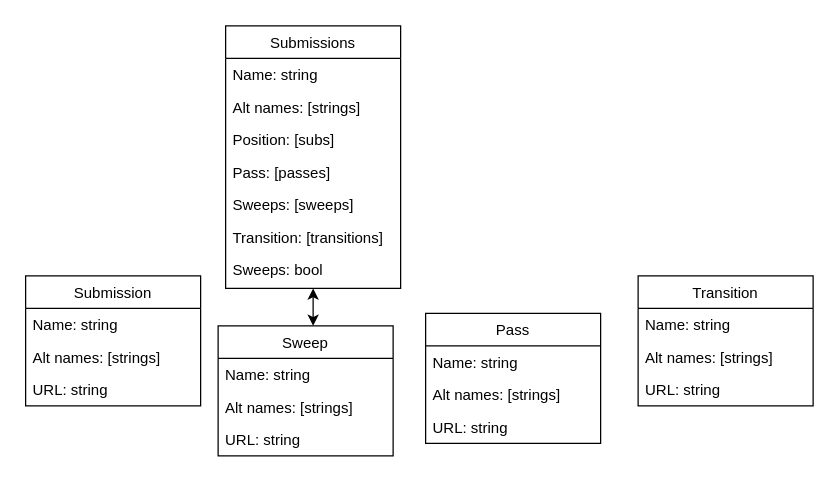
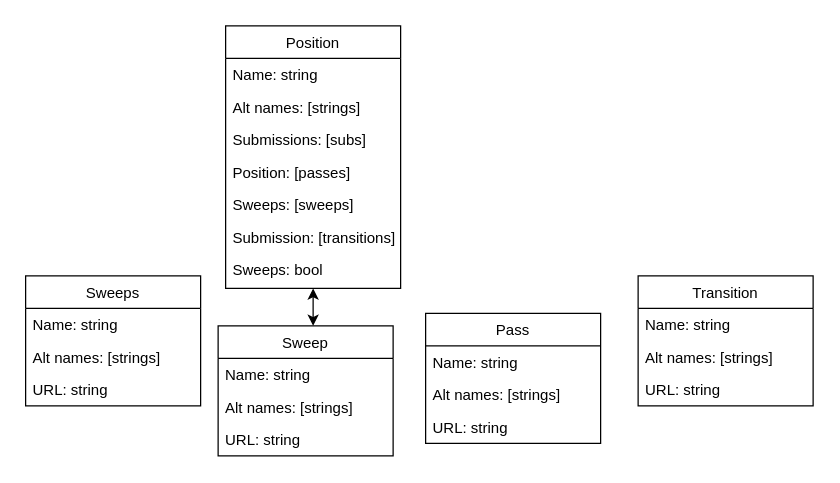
  <mxCell id="0" />
  <mxCell id="1" parent="0" />
- <mxCell id="2" value="Submissions" style="swimlane;fontStyle=0;childLayout=stackLayout;horizontal=1;startSize=26;fillColor=none;horizontalStack=0;resizeParent=1;resizeParentMax=0;resizeLast=0;collapsible=1;marginBottom=0;" vertex="1" parent="1"><mxGeometry x="180" y="20" width="140" height="210" as="geometry" /></mxCell>
+ <mxCell id="2" value="Position" style="swimlane;fontStyle=0;childLayout=stackLayout;horizontal=1;startSize=26;fillColor=none;horizontalStack=0;resizeParent=1;resizeParentMax=0;resizeLast=0;collapsible=1;marginBottom=0;" vertex="1" parent="1"><mxGeometry x="180" y="20" width="140" height="210" as="geometry" /></mxCell>
  <mxCell id="3" value="Name: string" style="text;strokeColor=none;fillColor=none;align=left;verticalAlign=top;spacingLeft=4;spacingRight=4;overflow=hidden;rotatable=0;points=[[0,0.5],[1,0.5]];portConstraint=eastwest;" vertex="1" parent="2"><mxGeometry y="26" width="140" height="26" as="geometry" /></mxCell>
  <mxCell id="4" value="Alt names: [strings]" style="text;strokeColor=none;fillColor=none;align=left;verticalAlign=top;spacingLeft=4;spacingRight=4;overflow=hidden;rotatable=0;points=[[0,0.5],[1,0.5]];portConstraint=eastwest;" vertex="1" parent="2"><mxGeometry y="52" width="140" height="26" as="geometry" /></mxCell>
- <mxCell id="5" value="Position: [subs]&#10;" style="text;strokeColor=none;fillColor=none;align=left;verticalAlign=top;spacingLeft=4;spacingRight=4;overflow=hidden;rotatable=0;points=[[0,0.5],[1,0.5]];portConstraint=eastwest;" vertex="1" parent="2"><mxGeometry y="78" width="140" height="26" as="geometry" /></mxCell>
- <mxCell id="6" value="Pass: [passes]" style="text;strokeColor=none;fillColor=none;align=left;verticalAlign=top;spacingLeft=4;spacingRight=4;overflow=hidden;rotatable=0;points=[[0,0.5],[1,0.5]];portConstraint=eastwest;" vertex="1" parent="2"><mxGeometry y="104" width="140" height="26" as="geometry" /></mxCell>
+ <mxCell id="5" value="Submissions: [subs]&#10;" style="text;strokeColor=none;fillColor=none;align=left;verticalAlign=top;spacingLeft=4;spacingRight=4;overflow=hidden;rotatable=0;points=[[0,0.5],[1,0.5]];portConstraint=eastwest;" vertex="1" parent="2"><mxGeometry y="78" width="140" height="26" as="geometry" /></mxCell>
+ <mxCell id="6" value="Position: [passes]" style="text;strokeColor=none;fillColor=none;align=left;verticalAlign=top;spacingLeft=4;spacingRight=4;overflow=hidden;rotatable=0;points=[[0,0.5],[1,0.5]];portConstraint=eastwest;" vertex="1" parent="2"><mxGeometry y="104" width="140" height="26" as="geometry" /></mxCell>
  <mxCell id="7" value="Sweeps: [sweeps]" style="text;strokeColor=none;fillColor=none;align=left;verticalAlign=top;spacingLeft=4;spacingRight=4;overflow=hidden;rotatable=0;points=[[0,0.5],[1,0.5]];portConstraint=eastwest;" vertex="1" parent="2"><mxGeometry y="130" width="140" height="26" as="geometry" /></mxCell>
- <mxCell id="8" value="Transition: [transitions]" style="text;strokeColor=none;fillColor=none;align=left;verticalAlign=top;spacingLeft=4;spacingRight=4;overflow=hidden;rotatable=0;points=[[0,0.5],[1,0.5]];portConstraint=eastwest;" vertex="1" parent="2"><mxGeometry y="156" width="140" height="26" as="geometry" /></mxCell>
+ <mxCell id="8" value="Submission: [transitions]" style="text;strokeColor=none;fillColor=none;align=left;verticalAlign=top;spacingLeft=4;spacingRight=4;overflow=hidden;rotatable=0;points=[[0,0.5],[1,0.5]];portConstraint=eastwest;" vertex="1" parent="2"><mxGeometry y="156" width="140" height="26" as="geometry" /></mxCell>
  <mxCell id="9" value="Sweeps: bool" style="text;strokeColor=none;fillColor=none;align=left;verticalAlign=top;spacingLeft=4;spacingRight=4;overflow=hidden;rotatable=0;points=[[0,0.5],[1,0.5]];portConstraint=eastwest;" vertex="1" parent="2"><mxGeometry y="182" width="140" height="28" as="geometry" /></mxCell>
- <mxCell id="10" value="Submission" style="swimlane;fontStyle=0;childLayout=stackLayout;horizontal=1;startSize=26;fillColor=none;horizontalStack=0;resizeParent=1;resizeParentMax=0;resizeLast=0;collapsible=1;marginBottom=0;" vertex="1" parent="1"><mxGeometry x="20" y="220" width="140" height="104" as="geometry" /></mxCell>
+ <mxCell id="10" value="Sweeps" style="swimlane;fontStyle=0;childLayout=stackLayout;horizontal=1;startSize=26;fillColor=none;horizontalStack=0;resizeParent=1;resizeParentMax=0;resizeLast=0;collapsible=1;marginBottom=0;" vertex="1" parent="1"><mxGeometry x="20" y="220" width="140" height="104" as="geometry" /></mxCell>
  <mxCell id="11" value="Name: string" style="text;strokeColor=none;fillColor=none;align=left;verticalAlign=top;spacingLeft=4;spacingRight=4;overflow=hidden;rotatable=0;points=[[0,0.5],[1,0.5]];portConstraint=eastwest;" vertex="1" parent="10"><mxGeometry y="26" width="140" height="26" as="geometry" /></mxCell>
  <mxCell id="12" value="Alt names: [strings]" style="text;strokeColor=none;fillColor=none;align=left;verticalAlign=top;spacingLeft=4;spacingRight=4;overflow=hidden;rotatable=0;points=[[0,0.5],[1,0.5]];portConstraint=eastwest;" vertex="1" parent="10"><mxGeometry y="52" width="140" height="26" as="geometry" /></mxCell>
  <mxCell id="13" value="URL: string" style="text;strokeColor=none;fillColor=none;align=left;verticalAlign=top;spacingLeft=4;spacingRight=4;overflow=hidden;rotatable=0;points=[[0,0.5],[1,0.5]];portConstraint=eastwest;" vertex="1" parent="10"><mxGeometry y="78" width="140" height="26" as="geometry" /></mxCell>
  <mxCell id="14" value="Sweep" style="swimlane;fontStyle=0;childLayout=stackLayout;horizontal=1;startSize=26;fillColor=none;horizontalStack=0;resizeParent=1;resizeParentMax=0;resizeLast=0;collapsible=1;marginBottom=0;" vertex="1" parent="1"><mxGeometry x="174" y="260" width="140" height="104" as="geometry" /></mxCell>
  <mxCell id="15" value="Name: string" style="text;strokeColor=none;fillColor=none;align=left;verticalAlign=top;spacingLeft=4;spacingRight=4;overflow=hidden;rotatable=0;points=[[0,0.5],[1,0.5]];portConstraint=eastwest;" vertex="1" parent="14"><mxGeometry y="26" width="140" height="26" as="geometry" /></mxCell>
  <mxCell id="16" value="Alt names: [strings]" style="text;strokeColor=none;fillColor=none;align=left;verticalAlign=top;spacingLeft=4;spacingRight=4;overflow=hidden;rotatable=0;points=[[0,0.5],[1,0.5]];portConstraint=eastwest;" vertex="1" parent="14"><mxGeometry y="52" width="140" height="26" as="geometry" /></mxCell>
  <mxCell id="17" value="URL: string" style="text;strokeColor=none;fillColor=none;align=left;verticalAlign=top;spacingLeft=4;spacingRight=4;overflow=hidden;rotatable=0;points=[[0,0.5],[1,0.5]];portConstraint=eastwest;" vertex="1" parent="14"><mxGeometry y="78" width="140" height="26" as="geometry" /></mxCell>
  <mxCell id="18" value="Pass" style="swimlane;fontStyle=0;childLayout=stackLayout;horizontal=1;startSize=26;fillColor=none;horizontalStack=0;resizeParent=1;resizeParentMax=0;resizeLast=0;collapsible=1;marginBottom=0;" vertex="1" parent="1"><mxGeometry x="340" y="250" width="140" height="104" as="geometry" /></mxCell>
  <mxCell id="19" value="Name: string" style="text;strokeColor=none;fillColor=none;align=left;verticalAlign=top;spacingLeft=4;spacingRight=4;overflow=hidden;rotatable=0;points=[[0,0.5],[1,0.5]];portConstraint=eastwest;" vertex="1" parent="18"><mxGeometry y="26" width="140" height="26" as="geometry" /></mxCell>
  <mxCell id="20" value="Alt names: [strings]" style="text;strokeColor=none;fillColor=none;align=left;verticalAlign=top;spacingLeft=4;spacingRight=4;overflow=hidden;rotatable=0;points=[[0,0.5],[1,0.5]];portConstraint=eastwest;" vertex="1" parent="18"><mxGeometry y="52" width="140" height="26" as="geometry" /></mxCell>
  <mxCell id="21" value="URL: string" style="text;strokeColor=none;fillColor=none;align=left;verticalAlign=top;spacingLeft=4;spacingRight=4;overflow=hidden;rotatable=0;points=[[0,0.5],[1,0.5]];portConstraint=eastwest;" vertex="1" parent="18"><mxGeometry y="78" width="140" height="26" as="geometry" /></mxCell>
  <mxCell id="22" value="Transition" style="swimlane;fontStyle=0;childLayout=stackLayout;horizontal=1;startSize=26;fillColor=none;horizontalStack=0;resizeParent=1;resizeParentMax=0;resizeLast=0;collapsible=1;marginBottom=0;" vertex="1" parent="1"><mxGeometry x="510" y="220" width="140" height="104" as="geometry" /></mxCell>
  <mxCell id="23" value="Name: string" style="text;strokeColor=none;fillColor=none;align=left;verticalAlign=top;spacingLeft=4;spacingRight=4;overflow=hidden;rotatable=0;points=[[0,0.5],[1,0.5]];portConstraint=eastwest;" vertex="1" parent="22"><mxGeometry y="26" width="140" height="26" as="geometry" /></mxCell>
  <mxCell id="24" value="Alt names: [strings]" style="text;strokeColor=none;fillColor=none;align=left;verticalAlign=top;spacingLeft=4;spacingRight=4;overflow=hidden;rotatable=0;points=[[0,0.5],[1,0.5]];portConstraint=eastwest;" vertex="1" parent="22"><mxGeometry y="52" width="140" height="26" as="geometry" /></mxCell>
  <mxCell id="25" value="URL: string" style="text;strokeColor=none;fillColor=none;align=left;verticalAlign=top;spacingLeft=4;spacingRight=4;overflow=hidden;rotatable=0;points=[[0,0.5],[1,0.5]];portConstraint=eastwest;" vertex="1" parent="22"><mxGeometry y="78" width="140" height="26" as="geometry" /></mxCell>
  <mxCell id="26" value="" style="endArrow=classic;startArrow=classic;html=1;rounded=0;exitX=0.543;exitY=0;exitDx=0;exitDy=0;exitPerimeter=0;" edge="1" parent="1" source="14"><mxGeometry width="50" height="50" relative="1" as="geometry"><mxPoint x="200" y="252" as="sourcePoint" /><mxPoint x="250" y="230" as="targetPoint" /></mxGeometry></mxCell>
